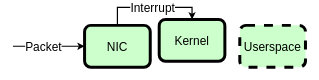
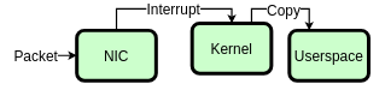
  <mxCell id="0" />
  <mxCell id="1" parent="0" />
  <mxCell id="2" style="edgeStyle=orthogonalEdgeStyle;rounded=0;orthogonalLoop=1;jettySize=auto;html=1;exitX=0.5;exitY=0;exitDx=0;exitDy=0;entryX=0.5;entryY=0;entryDx=0;entryDy=0;fontSize=20;strokeWidth=2;" edge="1" parent="1" source="4" target="7"><mxGeometry relative="1" as="geometry" /></mxCell>
  <mxCell id="3" value="Interrupt" style="edgeLabel;html=1;align=center;verticalAlign=middle;resizable=0;points=[];fontSize=20;" vertex="1" connectable="0" parent="2"><mxGeometry x="0.141" y="1" relative="1" as="geometry"><mxPoint x="-12" as="offset" /></mxGeometry></mxCell>
- <mxCell id="4" value="&lt;font style=&quot;font-size: 20px&quot;&gt;NIC&lt;/font&gt;" style="rounded=1;whiteSpace=wrap;html=1;fillColor=#ccffcc;strokeColor=#000000;strokeWidth=5;perimeterSpacing=0;" vertex="1" parent="1"><mxGeometry x="140" y="30" width="110" height="70" as="geometry" /></mxCell>
+ <mxCell id="4" value="&lt;font style=&quot;font-size: 20px&quot;&gt;NIC&lt;/font&gt;" style="rounded=1;whiteSpace=wrap;html=1;fillColor=#ccffcc;strokeColor=#000000;strokeWidth=5;perimeterSpacing=0;" vertex="1" parent="1"><mxGeometry x="105" y="30" width="110" height="70" as="geometry" /></mxCell>
+ <mxCell id="5" style="edgeStyle=orthogonalEdgeStyle;rounded=0;orthogonalLoop=1;jettySize=auto;html=1;exitX=0.75;exitY=0;exitDx=0;exitDy=0;entryX=0.25;entryY=0;entryDx=0;entryDy=0;fontSize=20;strokeWidth=2;" edge="1" parent="1" source="7" target="8"><mxGeometry relative="1" as="geometry" /></mxCell>
+ <mxCell id="6" value="Copy" style="edgeLabel;html=1;align=center;verticalAlign=middle;resizable=0;points=[];fontSize=20;" vertex="1" connectable="0" parent="5"><mxGeometry x="-0.261" relative="1" as="geometry"><mxPoint x="16" as="offset" /></mxGeometry></mxCell>
  <mxCell id="7" value="&lt;font style=&quot;font-size: 20px&quot;&gt;Kernel&lt;/font&gt;" style="rounded=1;whiteSpace=wrap;html=1;fillColor=#ccffcc;strokeColor=#000000;strokeWidth=5;perimeterSpacing=0;" vertex="1" parent="1"><mxGeometry x="265" y="20" width="110" height="70" as="geometry" /></mxCell>
- <mxCell id="8" value="&lt;font style=&quot;font-size: 20px&quot;&gt;Userspace&lt;/font&gt;" style="rounded=1;whiteSpace=wrap;html=1;fillColor=#ccffcc;strokeColor=#000000;strokeWidth=5;perimeterSpacing=0;dashed=1;" vertex="1" parent="1"><mxGeometry x="400" y="30" width="110" height="70" as="geometry" /></mxCell>
+ <mxCell id="8" value="&lt;font style=&quot;font-size: 20px&quot;&gt;Userspace&lt;/font&gt;" style="rounded=1;whiteSpace=wrap;html=1;fillColor=#ccffcc;strokeColor=#000000;strokeWidth=5;perimeterSpacing=0;" vertex="1" parent="1"><mxGeometry x="400" y="30" width="110" height="70" as="geometry" /></mxCell>
  <mxCell id="9" value="" style="endArrow=classic;html=1;rounded=0;fontSize=20;strokeWidth=2;entryX=0;entryY=0.5;entryDx=0;entryDy=0;" edge="1" parent="1" target="4"><mxGeometry width="50" height="50" relative="1" as="geometry"><mxPoint x="20" y="65" as="sourcePoint" /><mxPoint x="420" y="240" as="targetPoint" /><Array as="points" /></mxGeometry></mxCell>
  <mxCell id="10" value="Packet" style="edgeLabel;html=1;align=center;verticalAlign=middle;resizable=0;points=[];fontSize=20;" vertex="1" connectable="0" parent="9"><mxGeometry x="0.317" y="2" relative="1" as="geometry"><mxPoint x="-29" y="2" as="offset" /></mxGeometry></mxCell>
